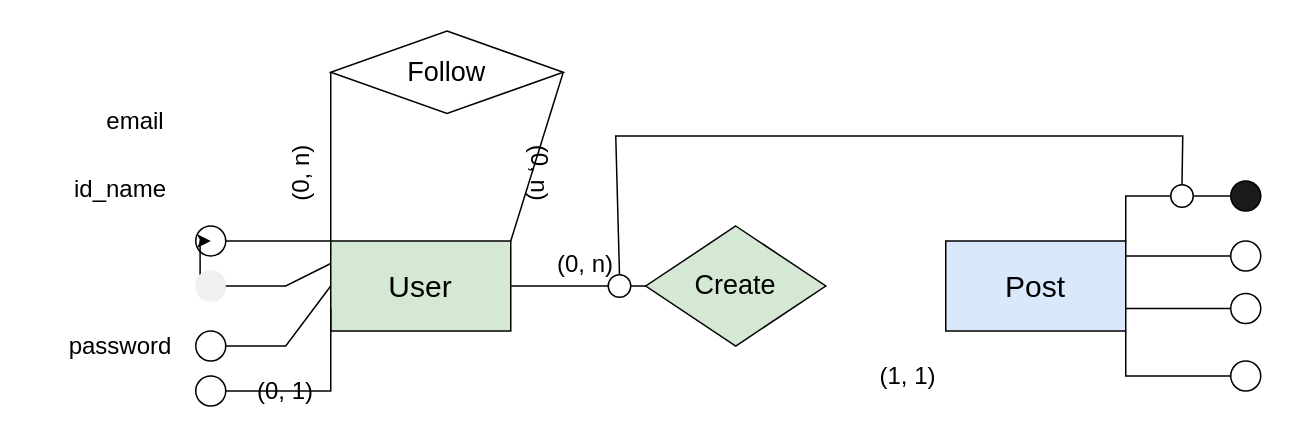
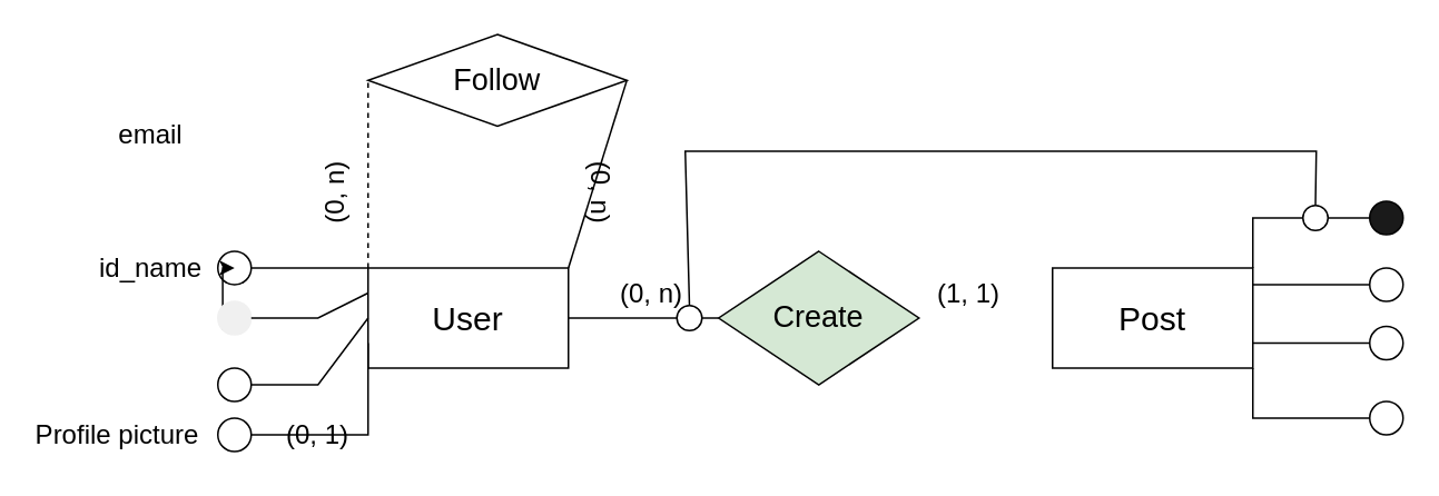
  <mxCell id="0" />
  <mxCell id="1" parent="0" />
- <mxCell id="2" value="&lt;font style=&quot;font-size: 20px;&quot;&gt;User&lt;/font&gt;" style="rounded=0;whiteSpace=wrap;html=1;fillColor=#d5e8d4;" vertex="1" parent="1"><mxGeometry x="220" y="160" width="120" height="60" as="geometry" /></mxCell>
- <mxCell id="3" value="&lt;span style=&quot;font-size: 20px;&quot;&gt;Post&lt;/span&gt;" style="rounded=0;whiteSpace=wrap;html=1;fillColor=#dae8fc;" vertex="1" parent="1"><mxGeometry x="630" y="160" width="120" height="60" as="geometry" /></mxCell>
+ <mxCell id="2" value="&lt;font style=&quot;font-size: 20px;&quot;&gt;User&lt;/font&gt;" style="rounded=0;whiteSpace=wrap;html=1;" vertex="1" parent="1"><mxGeometry x="220" y="160" width="120" height="60" as="geometry" /></mxCell>
+ <mxCell id="3" value="&lt;span style=&quot;font-size: 20px;&quot;&gt;Post&lt;/span&gt;" style="rounded=0;whiteSpace=wrap;html=1;" vertex="1" parent="1"><mxGeometry x="630" y="160" width="120" height="60" as="geometry" /></mxCell>
  <mxCell id="4" value="&lt;font style=&quot;font-size: 18px;&quot;&gt;Create&lt;/font&gt;" style="rhombus;whiteSpace=wrap;html=1;fillColor=#d5e8d4;" vertex="1" parent="1"><mxGeometry x="430" y="150" width="120" height="80" as="geometry" /></mxCell>
  <mxCell id="5" value="" style="endArrow=none;html=1;rounded=0;exitX=1;exitY=0.5;exitDx=0;exitDy=0;entryX=0;entryY=0.5;entryDx=0;entryDy=0;" edge="1" parent="1" source="34" target="4"><mxGeometry width="50" height="50" relative="1" as="geometry"><mxPoint x="480" y="250" as="sourcePoint" /><mxPoint x="530" y="200" as="targetPoint" /></mxGeometry></mxCell>
  <mxCell id="6" value="&lt;span style=&quot;font-size: 18px;&quot;&gt;Follow&lt;/span&gt;" style="rhombus;whiteSpace=wrap;html=1;" vertex="1" parent="1"><mxGeometry x="220" y="20" width="155" height="55" as="geometry" /></mxCell>
  <mxCell id="7" value="" style="endArrow=none;html=1;rounded=0;entryX=1;entryY=0.5;entryDx=0;entryDy=0;" edge="1" parent="1" target="6"><mxGeometry width="50" height="50" relative="1" as="geometry"><mxPoint x="340" y="160" as="sourcePoint" /><mxPoint x="390" y="110" as="targetPoint" /></mxGeometry></mxCell>
- <mxCell id="8" value="" style="endArrow=none;html=1;rounded=0;exitX=0;exitY=0;exitDx=0;exitDy=0;entryX=0;entryY=0.5;entryDx=0;entryDy=0;" edge="1" parent="1" source="2" target="6"><mxGeometry width="50" height="50" relative="1" as="geometry"><mxPoint x="210" y="160" as="sourcePoint" /><mxPoint x="260" y="110" as="targetPoint" /></mxGeometry></mxCell>
+ <mxCell id="8" value="" style="endArrow=none;html=1;rounded=0;exitX=0;exitY=0;exitDx=0;exitDy=0;entryX=0;entryY=0.5;entryDx=0;entryDy=0;dashed=1;" edge="1" parent="1" source="2" target="6"><mxGeometry width="50" height="50" relative="1" as="geometry"><mxPoint x="210" y="160" as="sourcePoint" /><mxPoint x="260" y="110" as="targetPoint" /></mxGeometry></mxCell>
  <mxCell id="9" value="&lt;font style=&quot;font-size: 16px;&quot;&gt;(0, n)&lt;/font&gt;" style="text;html=1;strokeColor=none;fillColor=none;align=center;verticalAlign=middle;whiteSpace=wrap;rounded=0;" vertex="1" parent="1"><mxGeometry x="360" y="160" width="60" height="30" as="geometry" /></mxCell>
- <mxCell id="10" value="&lt;font style=&quot;font-size: 16px;&quot;&gt;(1, 1)&lt;/font&gt;" style="text;html=1;strokeColor=none;fillColor=none;align=center;verticalAlign=middle;whiteSpace=wrap;rounded=0;" vertex="1" parent="1"><mxGeometry x="575" y="235" width="60" height="30" as="geometry" /></mxCell>
+ <mxCell id="10" value="&lt;font style=&quot;font-size: 16px;&quot;&gt;(1, 1)&lt;/font&gt;" style="text;html=1;strokeColor=none;fillColor=none;align=center;verticalAlign=middle;whiteSpace=wrap;rounded=0;" vertex="1" parent="1"><mxGeometry x="550" y="160" width="60" height="30" as="geometry" /></mxCell>
  <mxCell id="11" value="&lt;font style=&quot;font-size: 16px;&quot;&gt;(0, n)&lt;/font&gt;" style="text;html=1;strokeColor=none;fillColor=none;align=center;verticalAlign=middle;whiteSpace=wrap;rounded=0;rotation=-90;" vertex="1" parent="1"><mxGeometry x="170" y="100" width="60" height="30" as="geometry" /></mxCell>
  <mxCell id="12" value="&lt;font style=&quot;font-size: 16px;&quot;&gt;(0, n)&lt;/font&gt;" style="text;html=1;strokeColor=none;fillColor=none;align=center;verticalAlign=middle;whiteSpace=wrap;rounded=0;rotation=90;" vertex="1" parent="1"><mxGeometry x="330" y="100" width="60" height="30" as="geometry" /></mxCell>
  <mxCell id="13" value="" style="ellipse;whiteSpace=wrap;html=1;aspect=fixed;fillColor=#FFFFFF;" vertex="1" parent="1"><mxGeometry x="130" y="150" width="20" height="20" as="geometry" /></mxCell>
  <mxCell id="14" style="edgeStyle=orthogonalEdgeStyle;rounded=0;orthogonalLoop=1;jettySize=auto;html=1;exitX=0;exitY=1;exitDx=0;exitDy=0;" edge="1" parent="1" source="15" target="13"><mxGeometry relative="1" as="geometry" /></mxCell>
  <mxCell id="15" value="" style="ellipse;whiteSpace=wrap;html=1;aspect=fixed;strokeColor=#F0F0F0;fillColor=#F0F0F0;" vertex="1" parent="1"><mxGeometry x="130" y="180" width="20" height="20" as="geometry" /></mxCell>
  <mxCell id="16" value="" style="ellipse;whiteSpace=wrap;html=1;aspect=fixed;" vertex="1" parent="1"><mxGeometry x="130" y="220" width="20" height="20" as="geometry" /></mxCell>
  <mxCell id="17" value="" style="ellipse;whiteSpace=wrap;html=1;aspect=fixed;" vertex="1" parent="1"><mxGeometry x="130" y="250" width="20" height="20" as="geometry" /></mxCell>
  <mxCell id="18" value="" style="endArrow=none;html=1;rounded=0;exitX=1;exitY=0.5;exitDx=0;exitDy=0;entryX=0;entryY=0;entryDx=0;entryDy=0;" edge="1" parent="1" source="13" target="2"><mxGeometry width="50" height="50" relative="1" as="geometry"><mxPoint x="160" y="220" as="sourcePoint" /><mxPoint x="210" y="170" as="targetPoint" /></mxGeometry></mxCell>
  <mxCell id="19" value="" style="endArrow=none;html=1;rounded=0;entryX=0;entryY=0.25;entryDx=0;entryDy=0;exitX=1;exitY=0.5;exitDx=0;exitDy=0;" edge="1" parent="1" source="15" target="2"><mxGeometry width="50" height="50" relative="1" as="geometry"><mxPoint x="160" y="240" as="sourcePoint" /><mxPoint x="210" y="190" as="targetPoint" /><Array as="points"><mxPoint x="190" y="190" /></Array></mxGeometry></mxCell>
  <mxCell id="20" value="" style="endArrow=none;html=1;rounded=0;entryX=0;entryY=0.5;entryDx=0;entryDy=0;exitX=1;exitY=0.5;exitDx=0;exitDy=0;" edge="1" parent="1" source="16" target="2"><mxGeometry width="50" height="50" relative="1" as="geometry"><mxPoint x="160" y="230" as="sourcePoint" /><mxPoint x="220" y="240" as="targetPoint" /><Array as="points"><mxPoint x="190" y="230" /></Array></mxGeometry></mxCell>
  <mxCell id="21" value="" style="endArrow=none;html=1;rounded=0;exitX=1;exitY=0.5;exitDx=0;exitDy=0;entryX=0;entryY=0.75;entryDx=0;entryDy=0;" edge="1" parent="1" source="17" target="2"><mxGeometry width="50" height="50" relative="1" as="geometry"><mxPoint x="160" y="280" as="sourcePoint" /><mxPoint x="210" y="230" as="targetPoint" /><Array as="points"><mxPoint x="190" y="260" /><mxPoint x="220" y="260" /></Array></mxGeometry></mxCell>
  <mxCell id="22" style="edgeStyle=orthogonalEdgeStyle;rounded=0;orthogonalLoop=1;jettySize=auto;html=1;exitX=0.5;exitY=1;exitDx=0;exitDy=0;" edge="1" parent="1" source="15" target="15"><mxGeometry relative="1" as="geometry" /></mxCell>
- <mxCell id="23" value="&lt;span style=&quot;font-size: 16px;&quot;&gt;id_name&lt;/span&gt;" style="text;html=1;strokeColor=none;fillColor=none;align=center;verticalAlign=middle;whiteSpace=wrap;rounded=0;" vertex="1" parent="1"><mxGeometry x="50" y="110" width="60" height="30" as="geometry" /></mxCell>
+ <mxCell id="23" value="&lt;span style=&quot;font-size: 16px;&quot;&gt;id_name&lt;/span&gt;" style="text;html=1;strokeColor=none;fillColor=none;align=center;verticalAlign=middle;whiteSpace=wrap;rounded=0;" vertex="1" parent="1"><mxGeometry x="60" y="145" width="60" height="30" as="geometry" /></mxCell>
  <mxCell id="24" value="&lt;span style=&quot;font-size: 16px;&quot;&gt;email&lt;/span&gt;" style="text;html=1;strokeColor=none;fillColor=none;align=center;verticalAlign=middle;whiteSpace=wrap;rounded=0;" vertex="1" parent="1"><mxGeometry x="60" y="65" width="60" height="30" as="geometry" /></mxCell>
- <mxCell id="25" value="&lt;span style=&quot;font-size: 16px;&quot;&gt;password&lt;/span&gt;" style="text;html=1;strokeColor=none;fillColor=none;align=center;verticalAlign=middle;whiteSpace=wrap;rounded=0;" vertex="1" parent="1"><mxGeometry x="50" y="215" width="60" height="30" as="geometry" /></mxCell>
+ <mxCell id="26" value="&lt;span style=&quot;font-size: 16px;&quot;&gt;Profile picture&lt;/span&gt;" style="text;html=1;strokeColor=none;fillColor=none;align=center;verticalAlign=middle;whiteSpace=wrap;rounded=0;" vertex="1" parent="1"><mxGeometry x="20" y="245" width="100" height="30" as="geometry" /></mxCell>
  <mxCell id="27" value="&lt;font style=&quot;font-size: 16px;&quot;&gt;(0, 1)&lt;/font&gt;" style="text;html=1;strokeColor=none;fillColor=none;align=center;verticalAlign=middle;whiteSpace=wrap;rounded=0;" vertex="1" parent="1"><mxGeometry x="160" y="245" width="60" height="30" as="geometry" /></mxCell>
  <mxCell id="28" value="" style="ellipse;whiteSpace=wrap;html=1;aspect=fixed;fillColor=#1A1A1A;" vertex="1" parent="1"><mxGeometry x="820" y="120" width="20" height="20" as="geometry" /></mxCell>
  <mxCell id="29" value="" style="ellipse;whiteSpace=wrap;html=1;aspect=fixed;" vertex="1" parent="1"><mxGeometry x="820" y="160" width="20" height="20" as="geometry" /></mxCell>
  <mxCell id="30" value="" style="ellipse;whiteSpace=wrap;html=1;aspect=fixed;" vertex="1" parent="1"><mxGeometry x="820" y="195" width="20" height="20" as="geometry" /></mxCell>
  <mxCell id="31" value="" style="ellipse;whiteSpace=wrap;html=1;aspect=fixed;" vertex="1" parent="1"><mxGeometry x="820" y="240" width="20" height="20" as="geometry" /></mxCell>
  <mxCell id="32" value="" style="endArrow=none;html=1;rounded=0;entryX=0.5;entryY=0;entryDx=0;entryDy=0;exitX=0.5;exitY=0;exitDx=0;exitDy=0;" edge="1" parent="1" source="34" target="36"><mxGeometry width="50" height="50" relative="1" as="geometry"><mxPoint x="447" y="130" as="sourcePoint" /><mxPoint x="647" y="120" as="targetPoint" /><Array as="points"><mxPoint x="410" y="90" /><mxPoint x="788" y="90" /></Array></mxGeometry></mxCell>
  <mxCell id="33" value="" style="endArrow=none;html=1;rounded=0;exitX=1;exitY=0.5;exitDx=0;exitDy=0;entryX=0;entryY=0.5;entryDx=0;entryDy=0;" edge="1" parent="1" source="2" target="34"><mxGeometry width="50" height="50" relative="1" as="geometry"><mxPoint x="340" y="190" as="sourcePoint" /><mxPoint x="430" y="190" as="targetPoint" /></mxGeometry></mxCell>
  <mxCell id="34" value="" style="ellipse;whiteSpace=wrap;html=1;aspect=fixed;fillColor=#FFFFFF;" vertex="1" parent="1"><mxGeometry x="405" y="182.5" width="15" height="15" as="geometry" /></mxCell>
  <mxCell id="35" value="" style="endArrow=none;html=1;rounded=0;exitX=1;exitY=0;exitDx=0;exitDy=0;entryX=0;entryY=0.5;entryDx=0;entryDy=0;" edge="1" parent="1" source="3" target="36"><mxGeometry width="50" height="50" relative="1" as="geometry"><mxPoint x="750" y="160" as="sourcePoint" /><mxPoint x="820" y="130" as="targetPoint" /><Array as="points"><mxPoint x="750" y="130" /></Array></mxGeometry></mxCell>
  <mxCell id="36" value="" style="ellipse;whiteSpace=wrap;html=1;aspect=fixed;fillColor=#FFFFFF;" vertex="1" parent="1"><mxGeometry x="780" y="122.5" width="15" height="15" as="geometry" /></mxCell>
  <mxCell id="37" value="" style="endArrow=none;html=1;rounded=0;exitX=1;exitY=0.5;exitDx=0;exitDy=0;entryX=0;entryY=0.5;entryDx=0;entryDy=0;" edge="1" parent="1" source="36" target="28"><mxGeometry width="50" height="50" relative="1" as="geometry"><mxPoint x="520" y="170" as="sourcePoint" /><mxPoint x="570" y="120" as="targetPoint" /></mxGeometry></mxCell>
  <mxCell id="38" value="" style="endArrow=none;html=1;rounded=0;entryX=0;entryY=0.5;entryDx=0;entryDy=0;" edge="1" parent="1" target="29"><mxGeometry width="50" height="50" relative="1" as="geometry"><mxPoint x="750" y="170" as="sourcePoint" /><mxPoint x="660" y="120" as="targetPoint" /></mxGeometry></mxCell>
  <mxCell id="39" value="" style="endArrow=none;html=1;rounded=0;entryX=0;entryY=0.5;entryDx=0;entryDy=0;exitX=1;exitY=0.75;exitDx=0;exitDy=0;" edge="1" parent="1" source="3" target="30"><mxGeometry width="50" height="50" relative="1" as="geometry"><mxPoint x="760" y="210" as="sourcePoint" /><mxPoint x="660" y="120" as="targetPoint" /></mxGeometry></mxCell>
  <mxCell id="40" value="" style="endArrow=none;html=1;rounded=0;exitX=1;exitY=1;exitDx=0;exitDy=0;entryX=0;entryY=0.5;entryDx=0;entryDy=0;" edge="1" parent="1" source="3" target="31"><mxGeometry width="50" height="50" relative="1" as="geometry"><mxPoint x="610" y="170" as="sourcePoint" /><mxPoint x="660" y="120" as="targetPoint" /><Array as="points"><mxPoint x="750" y="250" /></Array></mxGeometry></mxCell>
